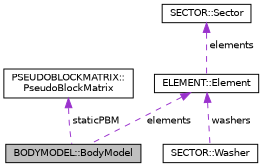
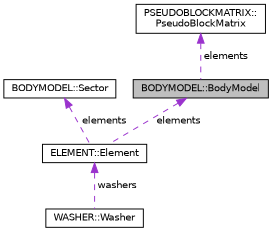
  digraph {
    node [color=black fillcolor=white fontname=Helvetica fontsize=10 shape=record style=filled]
    edge [color=darkorchid3 dir=back fontname=Helvetica fontsize=10 labelfontname=Helvetica labelfontsize=10 style=dashed]
    n1 [fillcolor=grey75 fontcolor=black height=0.2 label="BODYMODEL::BodyModel" width=0.4]
    n2 [height=0.2 label="PSEUDOBLOCKMATRIX::\lPseudoBlockMatrix" width=0.4]
    n3 [height=0.2 label="ELEMENT::Element" width=0.4]
-   n4 [height=0.2 label="SECTOR::Washer" width=0.4]
-   n5 [height=0.2 label="SECTOR::Sector" width=0.4]
-   n2 -> n1 [label=" staticPBM"]
-   n3 -> n1 [label=" elements"]
+   n4 [height=0.2 label="WASHER::Washer" width=0.4]
+   n5 [height=0.2 label="BODYMODEL::Sector" width=0.4]
+   n2 -> n1 [label=" elements"]
+   n1 -> n3 [label=" elements"]
    n3 -> n4 [label=" washers"]
    n5 -> n3 [label=" elements"]
  }
